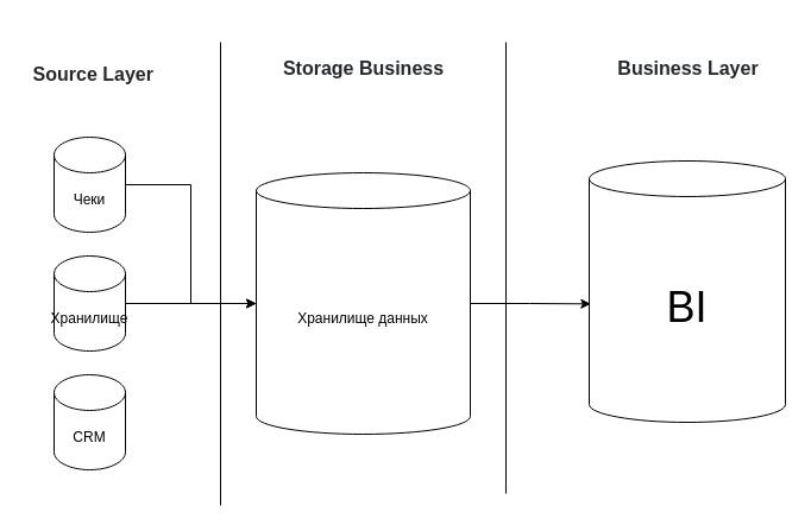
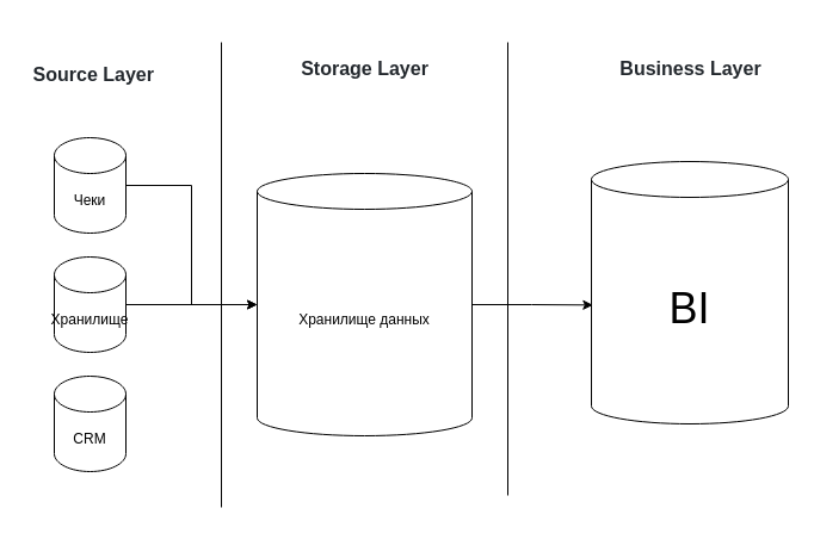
  <mxCell id="0" />
  <mxCell id="1" parent="0" />
  <mxCell id="2" style="edgeStyle=orthogonalEdgeStyle;rounded=0;orthogonalLoop=1;jettySize=auto;html=1;entryX=0;entryY=0.5;entryDx=0;entryDy=0;entryPerimeter=0;" parent="1" source="3" target="10" edge="1"><mxGeometry relative="1" as="geometry"><mxPoint x="209" y="255" as="targetPoint" /></mxGeometry></mxCell>
  <mxCell id="3" value="Чеки" style="shape=cylinder3;whiteSpace=wrap;html=1;boundedLbl=1;backgroundOutline=1;size=15;" parent="1" vertex="1"><mxGeometry x="45" y="115" width="60" height="80" as="geometry" /></mxCell>
  <mxCell id="4" style="edgeStyle=orthogonalEdgeStyle;rounded=0;orthogonalLoop=1;jettySize=auto;html=1;entryX=0;entryY=0.5;entryDx=0;entryDy=0;entryPerimeter=0;" parent="1" source="5" target="10" edge="1"><mxGeometry relative="1" as="geometry"><mxPoint x="209" y="255" as="targetPoint" /></mxGeometry></mxCell>
  <mxCell id="5" value="Хранилище" style="shape=cylinder3;whiteSpace=wrap;html=1;boundedLbl=1;backgroundOutline=1;size=15;" parent="1" vertex="1"><mxGeometry x="45" y="215" width="60" height="80" as="geometry" /></mxCell>
  <mxCell id="6" value="CRM" style="shape=cylinder3;whiteSpace=wrap;html=1;boundedLbl=1;backgroundOutline=1;size=15;" parent="1" vertex="1"><mxGeometry x="45" y="315" width="60" height="80" as="geometry" /></mxCell>
  <mxCell id="7" value="" style="endArrow=none;html=1;" parent="1" edge="1"><mxGeometry width="50" height="50" relative="1" as="geometry"><mxPoint x="185" y="425" as="sourcePoint" /><mxPoint x="185" y="35" as="targetPoint" /></mxGeometry></mxCell>
  <mxCell id="8" value="&lt;span style=&quot;color: rgb(36, 41, 46); font-size: 16px; text-align: left; background-color: rgb(255, 255, 255);&quot;&gt;Source Layer&amp;nbsp;&lt;/span&gt;" style="text;html=1;align=center;verticalAlign=middle;resizable=0;points=[];autosize=1;rounded=0;glass=0;sketch=0;labelBackgroundColor=none;labelBorderColor=none;fontStyle=1;fontSize=36;" parent="1" vertex="1"><mxGeometry x="20" y="25" width="120" height="60" as="geometry" /></mxCell>
  <mxCell id="9" style="edgeStyle=orthogonalEdgeStyle;rounded=0;orthogonalLoop=1;jettySize=auto;html=1;entryX=0.008;entryY=0.547;entryDx=0;entryDy=0;entryPerimeter=0;fontSize=36;" parent="1" source="10" target="14" edge="1"><mxGeometry relative="1" as="geometry" /></mxCell>
  <mxCell id="10" value="Хранилище данных" style="shape=cylinder3;whiteSpace=wrap;html=1;boundedLbl=1;backgroundOutline=1;size=15;rounded=0;glass=0;labelBackgroundColor=none;sketch=0;strokeColor=#000000;fillColor=none;" parent="1" vertex="1"><mxGeometry x="215" y="145" width="180" height="220" as="geometry" /></mxCell>
- <mxCell id="11" value="&lt;span style=&quot;color: rgb(36, 41, 46); font-size: 16px; text-align: left; background-color: rgb(255, 255, 255);&quot;&gt;Storage Business&lt;/span&gt;" style="text;html=1;align=center;verticalAlign=middle;resizable=0;points=[];autosize=1;rounded=0;glass=0;sketch=0;labelBackgroundColor=none;labelBorderColor=none;fontStyle=1;fontSize=36;" parent="1" vertex="1"><mxGeometry x="245" y="20" width="120" height="60" as="geometry" /></mxCell>
+ <mxCell id="11" value="&lt;span style=&quot;color: rgb(36, 41, 46); font-size: 16px; text-align: left; background-color: rgb(255, 255, 255);&quot;&gt;Storage Layer&lt;/span&gt;" style="text;html=1;align=center;verticalAlign=middle;resizable=0;points=[];autosize=1;rounded=0;glass=0;sketch=0;labelBackgroundColor=none;labelBorderColor=none;fontStyle=1;fontSize=36;" parent="1" vertex="1"><mxGeometry x="245" y="20" width="120" height="60" as="geometry" /></mxCell>
  <mxCell id="12" value="" style="endArrow=none;html=1;fontSize=36;" parent="1" edge="1"><mxGeometry width="50" height="50" relative="1" as="geometry"><mxPoint x="425" y="415" as="sourcePoint" /><mxPoint x="425" y="35" as="targetPoint" /></mxGeometry></mxCell>
  <mxCell id="13" value="&lt;span style=&quot;color: rgb(36, 41, 46); font-size: 16px; text-align: left; background-color: rgb(255, 255, 255);&quot;&gt;Business Layer&lt;/span&gt;" style="text;html=1;align=center;verticalAlign=middle;resizable=0;points=[];autosize=1;rounded=0;glass=0;sketch=0;labelBackgroundColor=none;labelBorderColor=none;fontStyle=1;fontSize=36;" parent="1" vertex="1"><mxGeometry x="512.5" y="20" width="130" height="60" as="geometry" /></mxCell>
  <mxCell id="14" value="BI" style="shape=cylinder3;whiteSpace=wrap;html=1;boundedLbl=1;backgroundOutline=1;size=15;rounded=0;glass=0;labelBackgroundColor=none;sketch=0;strokeColor=#000000;fillColor=none;fontSize=36;" parent="1" vertex="1"><mxGeometry x="495" y="135" width="165" height="220" as="geometry" /></mxCell>
